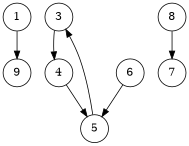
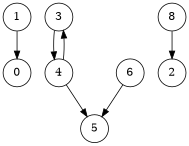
  digraph {
    splines=true
    node [shape=circle]
-   n1 [label=9]
+   n1 [label=0]
    n2 [label=1]
    n3 [label=3]
    n4 [label=4]
    n5 [label=5]
    n6 [label=6]
-   n7 [label=7]
+   n7 [label=2]
    n8 [label=8]
    n2 -> n1
    n3 -> n4
-   n5 -> n3
+   n4 -> n3
    n4 -> n5
    n6 -> n5
    n8 -> n7
  }
